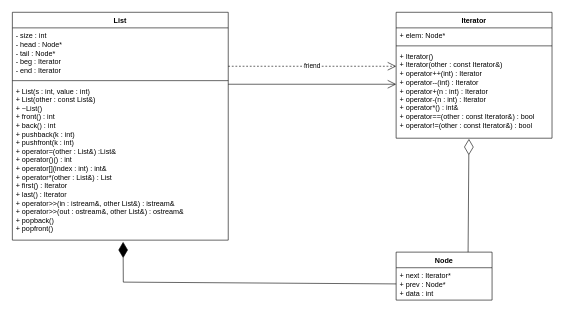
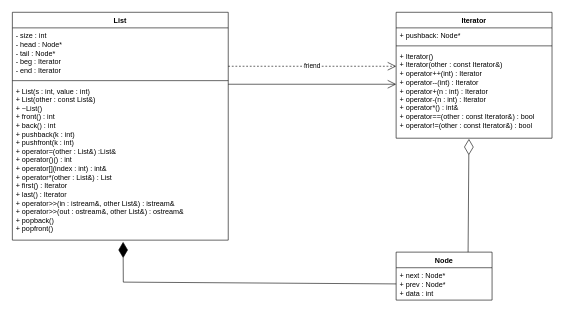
  <mxCell id="0" />
  <mxCell id="1" parent="0" />
  <mxCell id="2" value="List" style="swimlane;fontStyle=1;align=center;verticalAlign=top;childLayout=stackLayout;horizontal=1;startSize=26;horizontalStack=0;resizeParent=1;resizeParentMax=0;resizeLast=0;collapsible=1;marginBottom=0;whiteSpace=wrap;html=1;" vertex="1" parent="1"><mxGeometry x="20" y="20" width="360" height="380" as="geometry" /></mxCell>
  <mxCell id="3" value="- size : int&lt;div&gt;- head : Node*&lt;/div&gt;&lt;div&gt;- tail : Node*&lt;/div&gt;&lt;div&gt;- beg : Iterator&lt;/div&gt;&lt;div&gt;- end : Iterator&lt;br&gt;&lt;div&gt;&lt;br&gt;&lt;/div&gt;&lt;/div&gt;" style="text;strokeColor=none;fillColor=none;align=left;verticalAlign=top;spacingLeft=4;spacingRight=4;overflow=hidden;rotatable=0;points=[[0,0.5],[1,0.5]];portConstraint=eastwest;whiteSpace=wrap;html=1;" vertex="1" parent="2"><mxGeometry y="26" width="360" height="84" as="geometry" /></mxCell>
  <mxCell id="4" value="" style="line;strokeWidth=1;fillColor=none;align=left;verticalAlign=middle;spacingTop=-1;spacingLeft=3;spacingRight=3;rotatable=0;labelPosition=right;points=[];portConstraint=eastwest;strokeColor=inherit;" vertex="1" parent="2"><mxGeometry y="110" width="360" height="8" as="geometry" /></mxCell>
  <mxCell id="5" value="+ List(s : int, value : int)&lt;div&gt;+ List(other : const List&amp;amp;)&lt;br&gt;&lt;/div&gt;&lt;div&gt;+ ~List()&lt;/div&gt;&lt;div&gt;+ front() : int&lt;/div&gt;&lt;div&gt;+ back() : int&lt;br&gt;&lt;/div&gt;&lt;div&gt;+ pushback(k : int)&lt;/div&gt;&lt;div&gt;+ pushfront(k : int)&lt;br&gt;&lt;/div&gt;&lt;div&gt;+ operator=(other : List&amp;amp;) :List&amp;amp;&lt;/div&gt;&lt;div&gt;+ operator()() : int&lt;/div&gt;&lt;div&gt;+&amp;nbsp;&lt;span style=&quot;background-color: transparent; color: light-dark(rgb(0, 0, 0), rgb(255, 255, 255));&quot;&gt;operator[](index : int) : int&amp;amp;&lt;/span&gt;&lt;/div&gt;&lt;div&gt;+&amp;nbsp;&lt;span style=&quot;color: light-dark(rgb(0, 0, 0), rgb(255, 255, 255)); background-color: transparent;&quot;&gt;operator*(&lt;/span&gt;other : List&amp;amp;&lt;span style=&quot;color: light-dark(rgb(0, 0, 0), rgb(255, 255, 255)); background-color: transparent;&quot;&gt;) : List&lt;/span&gt;&lt;span style=&quot;background-color: transparent; color: light-dark(rgb(0, 0, 0), rgb(255, 255, 255));&quot;&gt;&lt;br&gt;&lt;/span&gt;&lt;/div&gt;&lt;div&gt;&lt;span style=&quot;color: light-dark(rgb(0, 0, 0), rgb(255, 255, 255)); background-color: transparent;&quot;&gt;+ first() : Iterator&lt;/span&gt;&lt;/div&gt;&lt;div&gt;+ last() : Iterator&lt;span style=&quot;color: light-dark(rgb(0, 0, 0), rgb(255, 255, 255)); background-color: transparent;&quot;&gt;&lt;br&gt;&lt;/span&gt;&lt;/div&gt;&lt;div&gt;+ operator&amp;gt;&amp;gt;(in :&amp;nbsp;istream&amp;amp;,&amp;nbsp;other&amp;nbsp;List&amp;amp;) :&amp;nbsp;istream&amp;amp;&lt;/div&gt;&lt;div&gt;+ operator&amp;gt;&amp;gt;(out :&amp;nbsp;ostream&amp;amp;,&amp;nbsp;other&amp;nbsp;List&amp;amp;) :&amp;nbsp;ostream&amp;amp;&lt;br&gt;&lt;/div&gt;&lt;div&gt;+ popback()&lt;/div&gt;&lt;div&gt;+ popfront()&lt;/div&gt;&lt;div&gt;&lt;br&gt;&lt;/div&gt;&lt;div&gt;&lt;span style=&quot;background-color: transparent; color: light-dark(rgb(0, 0, 0), rgb(255, 255, 255));&quot;&gt;&lt;br&gt;&lt;/span&gt;&lt;/div&gt;&lt;div&gt;&lt;br&gt;&lt;/div&gt;&lt;div&gt;&lt;br&gt;&lt;/div&gt;&lt;div&gt;&lt;br&gt;&lt;/div&gt;&lt;div&gt;&lt;br&gt;&lt;/div&gt;" style="text;strokeColor=none;fillColor=none;align=left;verticalAlign=top;spacingLeft=4;spacingRight=4;overflow=hidden;rotatable=0;points=[[0,0.5],[1,0.5]];portConstraint=eastwest;whiteSpace=wrap;html=1;" vertex="1" parent="2"><mxGeometry y="118" width="360" height="262" as="geometry" /></mxCell>
  <mxCell id="6" value="Iterator" style="swimlane;fontStyle=1;align=center;verticalAlign=top;childLayout=stackLayout;horizontal=1;startSize=26;horizontalStack=0;resizeParent=1;resizeParentMax=0;resizeLast=0;collapsible=1;marginBottom=0;whiteSpace=wrap;html=1;" vertex="1" parent="1"><mxGeometry x="660" y="20" width="260" height="210" as="geometry" /></mxCell>
- <mxCell id="7" value="+ elem: Node*" style="text;strokeColor=none;fillColor=none;align=left;verticalAlign=top;spacingLeft=4;spacingRight=4;overflow=hidden;rotatable=0;points=[[0,0.5],[1,0.5]];portConstraint=eastwest;whiteSpace=wrap;html=1;" vertex="1" parent="6"><mxGeometry y="26" width="260" height="26" as="geometry" /></mxCell>
+ <mxCell id="7" value="+ pushback: Node*" style="text;strokeColor=none;fillColor=none;align=left;verticalAlign=top;spacingLeft=4;spacingRight=4;overflow=hidden;rotatable=0;points=[[0,0.5],[1,0.5]];portConstraint=eastwest;whiteSpace=wrap;html=1;" vertex="1" parent="6"><mxGeometry y="26" width="260" height="26" as="geometry" /></mxCell>
  <mxCell id="8" value="" style="line;strokeWidth=1;fillColor=none;align=left;verticalAlign=middle;spacingTop=-1;spacingLeft=3;spacingRight=3;rotatable=0;labelPosition=right;points=[];portConstraint=eastwest;strokeColor=inherit;" vertex="1" parent="6"><mxGeometry y="52" width="260" height="8" as="geometry" /></mxCell>
  <mxCell id="9" value="+ Iterator()&lt;div&gt;&lt;div&gt;+ Iterator(other : const Iterator&amp;amp;)&lt;div&gt;&lt;div&gt;+ operator++(int) : Iterator&lt;/div&gt;&lt;/div&gt;&lt;/div&gt;&lt;/div&gt;&lt;div&gt;&lt;div&gt;+ operator--(int) : Iterator&lt;/div&gt;&lt;div&gt;&lt;div&gt;+ operator+(n : int) : Iterator&lt;/div&gt;&lt;div&gt;&lt;div&gt;+ operator-(n : int) : Iterator&lt;/div&gt;&lt;div&gt;+ operator*() : int&amp;amp;&lt;/div&gt;&lt;div&gt;+ operator==(&lt;span style=&quot;background-color: transparent; color: light-dark(rgb(0, 0, 0), rgb(255, 255, 255));&quot;&gt;other : const Iterator&amp;amp;) : bool&lt;/span&gt;&lt;/div&gt;&lt;div&gt;+ operator!=(&lt;span style=&quot;color: light-dark(rgb(0, 0, 0), rgb(255, 255, 255)); background-color: transparent;&quot;&gt;other : const Iterator&amp;amp;) : bool&lt;/span&gt;&lt;span style=&quot;background-color: transparent; color: light-dark(rgb(0, 0, 0), rgb(255, 255, 255));&quot;&gt;&lt;br&gt;&lt;/span&gt;&lt;/div&gt;&lt;div&gt;&lt;span style=&quot;background-color: transparent; color: light-dark(rgb(0, 0, 0), rgb(255, 255, 255));&quot;&gt;&lt;br&gt;&lt;/span&gt;&lt;/div&gt;&lt;div&gt;&lt;br&gt;&lt;/div&gt;&lt;/div&gt;&lt;div&gt;&lt;br&gt;&lt;/div&gt;&lt;/div&gt;&lt;div&gt;&lt;br&gt;&lt;/div&gt;&lt;/div&gt;&lt;div&gt;&lt;br&gt;&lt;/div&gt;" style="text;strokeColor=none;fillColor=none;align=left;verticalAlign=top;spacingLeft=4;spacingRight=4;overflow=hidden;rotatable=0;points=[[0,0.5],[1,0.5]];portConstraint=eastwest;whiteSpace=wrap;html=1;" vertex="1" parent="6"><mxGeometry y="60" width="260" height="150" as="geometry" /></mxCell>
  <mxCell id="10" value="Node" style="swimlane;fontStyle=1;align=center;verticalAlign=top;childLayout=stackLayout;horizontal=1;startSize=26;horizontalStack=0;resizeParent=1;resizeParentMax=0;resizeLast=0;collapsible=1;marginBottom=0;whiteSpace=wrap;html=1;" vertex="1" parent="1"><mxGeometry x="660" y="420" width="160" height="80" as="geometry" /></mxCell>
- <mxCell id="11" value="+ next : Iterator*&lt;div&gt;+ prev : Node*&lt;/div&gt;&lt;div&gt;+ data : int&lt;/div&gt;" style="text;strokeColor=none;fillColor=none;align=left;verticalAlign=top;spacingLeft=4;spacingRight=4;overflow=hidden;rotatable=0;points=[[0,0.5],[1,0.5]];portConstraint=eastwest;whiteSpace=wrap;html=1;" vertex="1" parent="10"><mxGeometry y="26" width="160" height="54" as="geometry" /></mxCell>
+ <mxCell id="11" value="+ next : Node*&lt;div&gt;+ prev : Node*&lt;/div&gt;&lt;div&gt;+ data : int&lt;/div&gt;" style="text;strokeColor=none;fillColor=none;align=left;verticalAlign=top;spacingLeft=4;spacingRight=4;overflow=hidden;rotatable=0;points=[[0,0.5],[1,0.5]];portConstraint=eastwest;whiteSpace=wrap;html=1;" vertex="1" parent="10"><mxGeometry y="26" width="160" height="54" as="geometry" /></mxCell>
  <mxCell id="12" value="" style="endArrow=diamondThin;endFill=1;endSize=24;html=1;rounded=0;exitX=0;exitY=0.5;exitDx=0;exitDy=0;entryX=0.513;entryY=1.011;entryDx=0;entryDy=0;entryPerimeter=0;" edge="1" parent="1" source="11" target="5"><mxGeometry width="160" relative="1" as="geometry"><mxPoint x="60" y="430" as="sourcePoint" /><mxPoint x="220" y="430" as="targetPoint" /><Array as="points"><mxPoint x="205" y="470" /></Array></mxGeometry></mxCell>
  <mxCell id="13" value="" style="endArrow=diamondThin;endFill=0;endSize=24;html=1;rounded=0;entryX=0.467;entryY=1.008;entryDx=0;entryDy=0;entryPerimeter=0;exitX=0.75;exitY=0;exitDx=0;exitDy=0;" edge="1" parent="1" source="10" target="9"><mxGeometry width="160" relative="1" as="geometry"><mxPoint x="630" y="270" as="sourcePoint" /><mxPoint x="790" y="270" as="targetPoint" /></mxGeometry></mxCell>
  <mxCell id="14" value="friend" style="endArrow=open;endSize=12;dashed=1;html=1;rounded=0;" edge="1" parent="1"><mxGeometry x="-0.002" width="160" relative="1" as="geometry"><mxPoint x="380" y="110" as="sourcePoint" /><mxPoint x="660" y="110" as="targetPoint" /><mxPoint as="offset" /></mxGeometry></mxCell>
  <mxCell id="15" value="" style="endArrow=open;endFill=1;endSize=12;html=1;rounded=0;entryX=0;entryY=0.4;entryDx=0;entryDy=0;entryPerimeter=0;" edge="1" parent="1" target="9"><mxGeometry width="160" relative="1" as="geometry"><mxPoint x="380" y="140" as="sourcePoint" /><mxPoint x="540" y="140" as="targetPoint" /></mxGeometry></mxCell>
